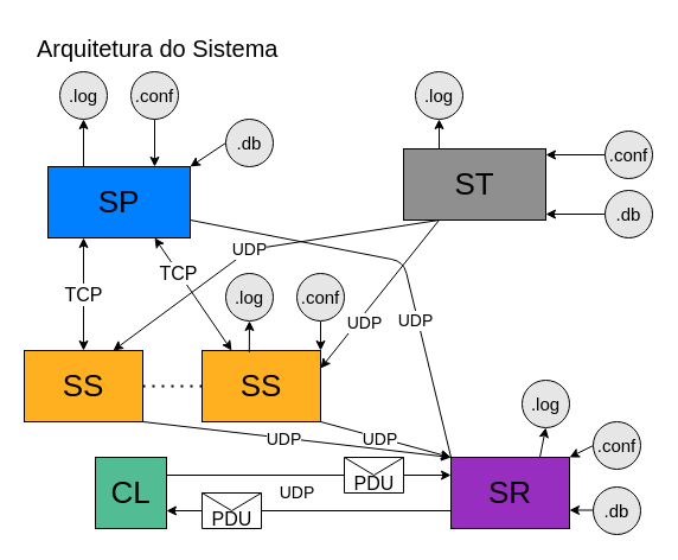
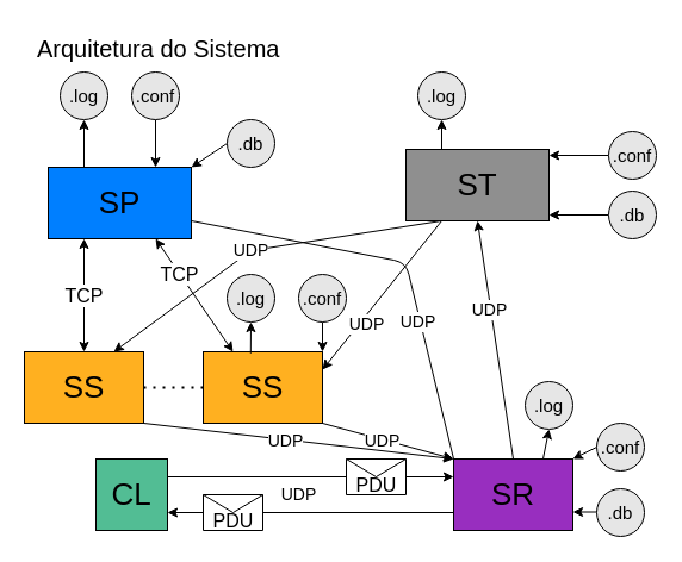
  <mxCell id="0" />
  <mxCell id="1" parent="0" />
  <mxCell id="2" value="SP" style="rounded=0;whiteSpace=wrap;html=1;fontSize=26;fillColor=#007FFF;" parent="1" vertex="1"><mxGeometry x="40" y="140" width="120" height="60" as="geometry" /></mxCell>
  <mxCell id="3" value="TCP&lt;font style=&quot;font-size: 16px;&quot;&gt;&lt;br style=&quot;font-size: 16px;&quot;&gt;&lt;/font&gt;" style="endArrow=classic;startArrow=classic;html=1;fontSize=16;entryX=0.25;entryY=0;entryDx=0;entryDy=0;exitX=0.75;exitY=1;exitDx=0;exitDy=0;" parent="1" source="2" target="9" edge="1"><mxGeometry x="-0.374" width="50" height="50" relative="1" as="geometry"><mxPoint x="80" y="200" as="sourcePoint" /><mxPoint x="195" y="260" as="targetPoint" /><mxPoint as="offset" /></mxGeometry></mxCell>
  <mxCell id="4" value="&lt;br&gt;" style="endArrow=classic;html=1;fontSize=16;exitX=0.5;exitY=1;exitDx=0;exitDy=0;entryX=0.75;entryY=0;entryDx=0;entryDy=0;" parent="1" source="12" target="2" edge="1"><mxGeometry x="-1" y="-20" width="50" height="50" relative="1" as="geometry"><mxPoint x="210" y="160" as="sourcePoint" /><mxPoint x="160" y="145" as="targetPoint" /><mxPoint x="20" y="20" as="offset" /></mxGeometry></mxCell>
  <mxCell id="5" value="" style="endArrow=classic;html=1;fontSize=16;exitX=0.25;exitY=0;exitDx=0;exitDy=0;" parent="1" source="2" edge="1"><mxGeometry x="1" y="-22" width="50" height="50" relative="1" as="geometry"><mxPoint x="90" y="110" as="sourcePoint" /><mxPoint x="70" y="100" as="targetPoint" /><mxPoint x="-2" y="-10" as="offset" /></mxGeometry></mxCell>
  <mxCell id="6" value="CL" style="rounded=0;whiteSpace=wrap;html=1;fontSize=26;fillColor=#52BD94;" parent="1" vertex="1"><mxGeometry x="80" y="385" width="60" height="60" as="geometry" /></mxCell>
  <mxCell id="7" value="" style="endArrow=none;dashed=1;html=1;dashPattern=1 3;strokeWidth=2;fontSize=16;exitX=1;exitY=0.5;exitDx=0;exitDy=0;" parent="1" source="8" edge="1"><mxGeometry width="50" height="50" relative="1" as="geometry"><mxPoint x="110" y="325" as="sourcePoint" /><mxPoint x="170" y="325" as="targetPoint" /></mxGeometry></mxCell>
  <mxCell id="8" value="SS" style="rounded=0;whiteSpace=wrap;html=1;fontSize=26;fillColor=#FFB020;" parent="1" vertex="1"><mxGeometry x="20" y="295" width="100" height="60" as="geometry" /></mxCell>
  <mxCell id="9" value="SS" style="rounded=0;whiteSpace=wrap;html=1;fontSize=26;fillColor=#FFB020;" parent="1" vertex="1"><mxGeometry x="170" y="295" width="100" height="60" as="geometry" /></mxCell>
  <mxCell id="10" value="" style="endArrow=classic;html=1;rounded=1;labelBorderColor=default;fontSize=16;entryX=0;entryY=0.25;entryDx=0;entryDy=0;exitX=1;exitY=0.25;exitDx=0;exitDy=0;" parent="1" source="6" target="21" edge="1"><mxGeometry relative="1" as="geometry"><mxPoint x="-52.84" y="578.57" as="sourcePoint" /><mxPoint x="47.16" y="490" as="targetPoint" /></mxGeometry></mxCell>
  <mxCell id="11" value="UDP" style="endArrow=classic;html=1;rounded=1;labelBorderColor=none;fontSize=14;entryX=1;entryY=0.75;entryDx=0;entryDy=0;exitX=0;exitY=0.75;exitDx=0;exitDy=0;" parent="1" source="21" target="6" edge="1"><mxGeometry x="0.083" y="-15" relative="1" as="geometry"><mxPoint x="90" y="519.82" as="sourcePoint" /><mxPoint x="77.16" y="520" as="targetPoint" /><mxPoint as="offset" /></mxGeometry></mxCell>
  <mxCell id="12" value=".conf" style="ellipse;whiteSpace=wrap;html=1;aspect=fixed;fontSize=15;fillColor=#E6E6E6;" parent="1" vertex="1"><mxGeometry x="110" y="60" width="40" height="40" as="geometry" /></mxCell>
  <mxCell id="13" value="&lt;br&gt;" style="endArrow=classic;html=1;fontSize=16;exitX=0;exitY=0.5;exitDx=0;exitDy=0;" parent="1" source="14" edge="1"><mxGeometry x="-1" y="-20" width="50" height="50" relative="1" as="geometry"><mxPoint x="210" y="145" as="sourcePoint" /><mxPoint x="160" y="140" as="targetPoint" /><mxPoint x="20" y="20" as="offset" /></mxGeometry></mxCell>
  <mxCell id="14" value=".db" style="ellipse;whiteSpace=wrap;html=1;aspect=fixed;fontSize=15;fillColor=#E6E6E6;" parent="1" vertex="1"><mxGeometry x="190" y="100" width="40" height="40" as="geometry" /></mxCell>
  <mxCell id="15" value=".log" style="ellipse;whiteSpace=wrap;html=1;aspect=fixed;fontSize=15;fillColor=#E6E6E6;" parent="1" vertex="1"><mxGeometry x="50" y="60" width="40" height="40" as="geometry" /></mxCell>
  <mxCell id="16" value="&lt;br&gt;" style="endArrow=classic;html=1;fontSize=16;exitX=0.5;exitY=1;exitDx=0;exitDy=0;entryX=1;entryY=0;entryDx=0;entryDy=0;" parent="1" source="17" edge="1" target="9"><mxGeometry x="-1" y="-20" width="50" height="50" relative="1" as="geometry"><mxPoint x="235" y="265" as="sourcePoint" /><mxPoint x="260" y="290" as="targetPoint" /><mxPoint x="20" y="20" as="offset" /></mxGeometry></mxCell>
  <mxCell id="17" value=".conf" style="ellipse;whiteSpace=wrap;html=1;aspect=fixed;fontSize=15;fillColor=#E6E6E6;" parent="1" vertex="1"><mxGeometry x="250" y="230" width="40" height="40" as="geometry" /></mxCell>
  <mxCell id="18" value="&lt;br&gt;" style="endArrow=classic;html=1;fontSize=16;entryX=0.5;entryY=1;entryDx=0;entryDy=0;exitX=0.398;exitY=0.022;exitDx=0;exitDy=0;exitPerimeter=0;" parent="1" target="19" edge="1" source="9"><mxGeometry x="-1" y="-20" width="50" height="50" relative="1" as="geometry"><mxPoint x="210" y="290" as="sourcePoint" /><mxPoint x="300" y="335" as="targetPoint" /><mxPoint x="20" y="20" as="offset" /></mxGeometry></mxCell>
  <mxCell id="19" value=".log" style="ellipse;whiteSpace=wrap;html=1;aspect=fixed;fontSize=15;fillColor=#E6E6E6;" parent="1" vertex="1"><mxGeometry x="190" y="230" width="40" height="40" as="geometry" /></mxCell>
  <mxCell id="20" value="TCP&lt;font style=&quot;font-size: 16px;&quot;&gt;&lt;br style=&quot;font-size: 16px;&quot;&gt;&lt;/font&gt;" style="endArrow=classic;startArrow=classic;html=1;fontSize=16;entryX=0.5;entryY=0;entryDx=0;entryDy=0;exitX=0.25;exitY=1;exitDx=0;exitDy=0;" parent="1" source="2" target="8" edge="1"><mxGeometry width="50" height="50" relative="1" as="geometry"><mxPoint x="-20" y="190" as="sourcePoint" /><mxPoint x="75" y="285" as="targetPoint" /></mxGeometry></mxCell>
  <mxCell id="21" value="SR" style="rounded=0;whiteSpace=wrap;html=1;fontSize=26;fillColor=#982EBF;" parent="1" vertex="1"><mxGeometry x="380" y="385" width="100" height="60" as="geometry" /></mxCell>
  <mxCell id="22" value="ST" style="rounded=0;whiteSpace=wrap;html=1;fontSize=26;fillColor=#8F8F8F;" parent="1" vertex="1"><mxGeometry x="340" y="125" width="120" height="60" as="geometry" /></mxCell>
  <mxCell id="23" value="&lt;br&gt;" style="endArrow=classic;html=1;fontSize=16;exitX=0;exitY=0.5;exitDx=0;exitDy=0;entryX=1;entryY=0;entryDx=0;entryDy=0;" parent="1" source="24" edge="1"><mxGeometry x="-1" y="-20" width="50" height="50" relative="1" as="geometry"><mxPoint x="510" y="145" as="sourcePoint" /><mxPoint x="460" y="130" as="targetPoint" /><mxPoint x="20" y="20" as="offset" /></mxGeometry></mxCell>
  <mxCell id="24" value=".conf" style="ellipse;whiteSpace=wrap;html=1;aspect=fixed;fontSize=15;fillColor=#E6E6E6;" parent="1" vertex="1"><mxGeometry x="510" y="110" width="40" height="40" as="geometry" /></mxCell>
  <mxCell id="25" value="&lt;br&gt;" style="endArrow=classic;html=1;fontSize=16;exitX=0;exitY=0.5;exitDx=0;exitDy=0;" parent="1" edge="1"><mxGeometry x="-1" y="-20" width="50" height="50" relative="1" as="geometry"><mxPoint x="510" y="180" as="sourcePoint" /><mxPoint x="460" y="180" as="targetPoint" /><mxPoint x="20" y="20" as="offset" /></mxGeometry></mxCell>
  <mxCell id="26" value=".db" style="ellipse;whiteSpace=wrap;html=1;aspect=fixed;fontSize=15;fillColor=#E6E6E6;" parent="1" vertex="1"><mxGeometry x="510" y="160" width="40" height="40" as="geometry" /></mxCell>
  <mxCell id="27" value="" style="endArrow=classic;html=1;fontSize=16;exitX=0.25;exitY=0;exitDx=0;exitDy=0;entryX=0.5;entryY=1;entryDx=0;entryDy=0;" parent="1" target="28" edge="1"><mxGeometry x="1" y="-22" width="50" height="50" relative="1" as="geometry"><mxPoint x="370" y="125" as="sourcePoint" /><mxPoint x="370" y="85" as="targetPoint" /><mxPoint x="-2" y="-10" as="offset" /></mxGeometry></mxCell>
  <mxCell id="28" value=".log" style="ellipse;whiteSpace=wrap;html=1;aspect=fixed;fontSize=15;fillColor=#E6E6E6;" parent="1" vertex="1"><mxGeometry x="350" y="60" width="40" height="40" as="geometry" /></mxCell>
  <mxCell id="29" value="&lt;br&gt;" style="endArrow=classic;html=1;fontSize=16;exitX=0;exitY=0.5;exitDx=0;exitDy=0;entryX=1;entryY=0;entryDx=0;entryDy=0;" parent="1" source="30" target="21" edge="1"><mxGeometry x="-1" y="-20" width="50" height="50" relative="1" as="geometry"><mxPoint x="530" y="390" as="sourcePoint" /><mxPoint x="480" y="375" as="targetPoint" /><mxPoint x="20" y="20" as="offset" /></mxGeometry></mxCell>
  <mxCell id="30" value=".conf" style="ellipse;whiteSpace=wrap;html=1;aspect=fixed;fontSize=15;fillColor=#E6E6E6;" parent="1" vertex="1"><mxGeometry x="500" y="355" width="40" height="40" as="geometry" /></mxCell>
  <mxCell id="31" value="" style="endArrow=classic;html=1;fontSize=16;entryX=0.5;entryY=1;entryDx=0;entryDy=0;exitX=0.75;exitY=0;exitDx=0;exitDy=0;" parent="1" source="21" target="32" edge="1"><mxGeometry x="1" y="-22" width="50" height="50" relative="1" as="geometry"><mxPoint x="490" y="405" as="sourcePoint" /><mxPoint x="490" y="385" as="targetPoint" /><mxPoint x="-2" y="-10" as="offset" /></mxGeometry></mxCell>
  <mxCell id="32" value=".log" style="ellipse;whiteSpace=wrap;html=1;aspect=fixed;fontSize=15;fillColor=#E6E6E6;" parent="1" vertex="1"><mxGeometry x="440" y="320" width="40" height="40" as="geometry" /></mxCell>
  <mxCell id="33" value="&lt;br&gt;" style="endArrow=classic;html=1;fontSize=16;exitX=0;exitY=0.5;exitDx=0;exitDy=0;" parent="1" edge="1"><mxGeometry x="-1" y="-20" width="50" height="50" relative="1" as="geometry"><mxPoint x="530" y="429.5" as="sourcePoint" /><mxPoint x="480" y="429.5" as="targetPoint" /><mxPoint x="20" y="20" as="offset" /></mxGeometry></mxCell>
  <mxCell id="34" value=".db" style="ellipse;whiteSpace=wrap;html=1;aspect=fixed;fontSize=15;fillColor=#E6E6E6;" parent="1" vertex="1"><mxGeometry x="500" y="410" width="40" height="40" as="geometry" /></mxCell>
  <mxCell id="35" value="&lt;font style=&quot;font-size: 20px;&quot;&gt;Arquitetura do Sistema&amp;nbsp;&lt;/font&gt;" style="text;html=1;align=center;verticalAlign=middle;resizable=0;points=[];autosize=1;strokeColor=none;fillColor=none;" parent="1" vertex="1"><mxGeometry x="20" y="20" width="230" height="40" as="geometry" /></mxCell>
+ <mxCell id="36" value="UDP" style="endArrow=classic;html=1;rounded=1;labelBorderColor=none;fontSize=14;entryX=0.5;entryY=1;entryDx=0;entryDy=0;exitX=0.5;exitY=0;exitDx=0;exitDy=0;" edge="1" parent="1" source="21" target="22"><mxGeometry x="0.252" y="1" relative="1" as="geometry"><mxPoint x="390" y="440" as="sourcePoint" /><mxPoint x="150" y="440" as="targetPoint" /><mxPoint as="offset" /></mxGeometry></mxCell>
  <mxCell id="37" value="PDU" style="shape=message;html=1;outlineConnect=0;fontSize=16;labelPosition=center;verticalLabelPosition=middle;align=center;verticalAlign=middle;spacingTop=13;" vertex="1" parent="1"><mxGeometry x="290.005" y="385.005" width="50" height="30" as="geometry" /></mxCell>
  <mxCell id="38" value="PDU" style="shape=message;html=1;outlineConnect=0;fontSize=16;labelPosition=center;verticalLabelPosition=middle;align=center;verticalAlign=middle;spacingTop=13;" vertex="1" parent="1"><mxGeometry x="170.005" y="415.005" width="50" height="30" as="geometry" /></mxCell>
  <mxCell id="39" value="UDP" style="endArrow=classic;html=1;rounded=1;labelBorderColor=none;fontSize=14;entryX=1;entryY=0.25;entryDx=0;entryDy=0;exitX=0.25;exitY=1;exitDx=0;exitDy=0;" edge="1" parent="1" source="22" target="9"><mxGeometry x="0.338" y="5" relative="1" as="geometry"><mxPoint x="350" y="165" as="sourcePoint" /><mxPoint x="170" y="180" as="targetPoint" /><mxPoint as="offset" /></mxGeometry></mxCell>
  <mxCell id="40" value="UDP" style="endArrow=classic;html=1;rounded=1;labelBorderColor=none;fontSize=14;exitX=0.25;exitY=1;exitDx=0;exitDy=0;entryX=0.75;entryY=0;entryDx=0;entryDy=0;" edge="1" parent="1" source="22" target="8"><mxGeometry x="0.062" relative="1" as="geometry"><mxPoint x="380" y="195" as="sourcePoint" /><mxPoint x="50" y="250" as="targetPoint" /><mxPoint as="offset" /><Array as="points"><mxPoint x="210" y="210" /></Array></mxGeometry></mxCell>
  <mxCell id="41" value="UDP" style="endArrow=classic;html=1;rounded=1;labelBorderColor=none;fontSize=14;entryX=0;entryY=0;entryDx=0;entryDy=0;exitX=1;exitY=1;exitDx=0;exitDy=0;" edge="1" parent="1" source="9" target="21"><mxGeometry x="-0.085" y="-1" relative="1" as="geometry"><mxPoint x="380" y="195" as="sourcePoint" /><mxPoint x="280" y="320" as="targetPoint" /><mxPoint as="offset" /></mxGeometry></mxCell>
  <mxCell id="42" value="UDP" style="endArrow=classic;html=1;rounded=1;labelBorderColor=none;fontSize=14;entryX=0;entryY=0;entryDx=0;entryDy=0;exitX=1;exitY=1;exitDx=0;exitDy=0;" edge="1" parent="1" source="8" target="21"><mxGeometry x="-0.085" y="-1" relative="1" as="geometry"><mxPoint x="280" y="365" as="sourcePoint" /><mxPoint x="390" y="395" as="targetPoint" /><mxPoint as="offset" /></mxGeometry></mxCell>
  <mxCell id="43" value="UDP" style="endArrow=none;html=1;rounded=1;labelBorderColor=none;fontSize=14;entryX=0;entryY=0;entryDx=0;entryDy=0;exitX=1;exitY=0.75;exitDx=0;exitDy=0;" edge="1" parent="1" source="2" target="21"><mxGeometry x="0.327" y="-2" relative="1" as="geometry"><mxPoint x="350" y="165" as="sourcePoint" /><mxPoint x="170" y="180" as="targetPoint" /><mxPoint as="offset" /><Array as="points"><mxPoint x="340" y="220" /></Array></mxGeometry></mxCell>
